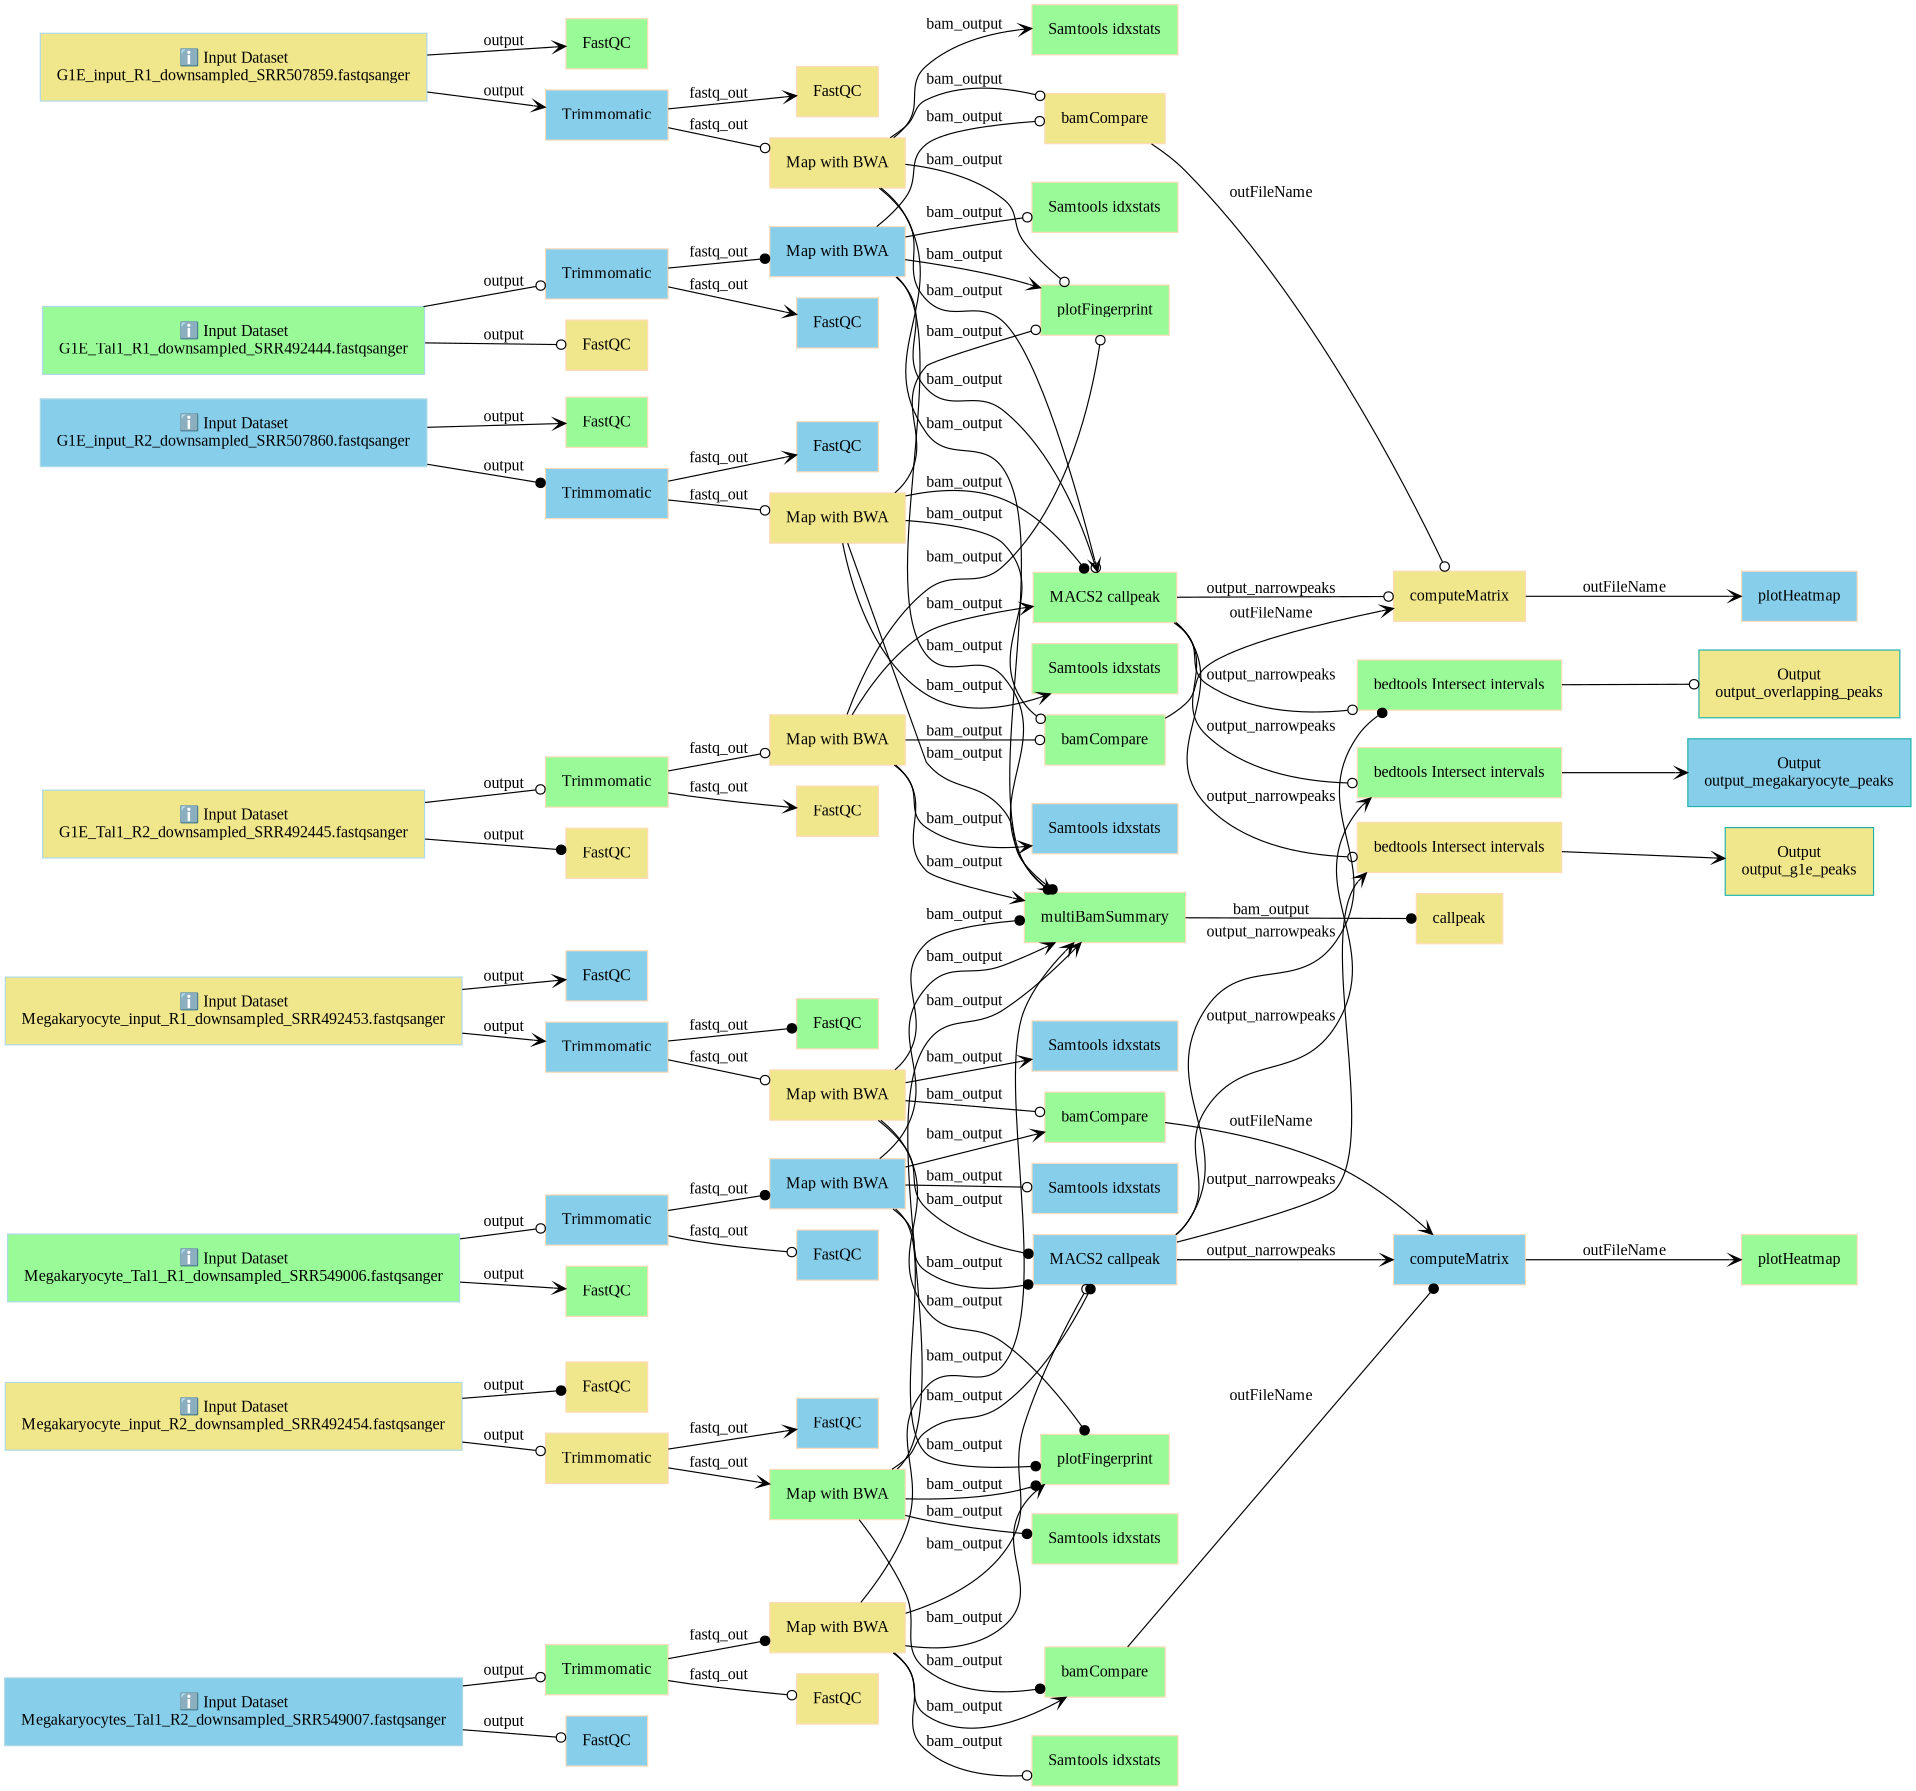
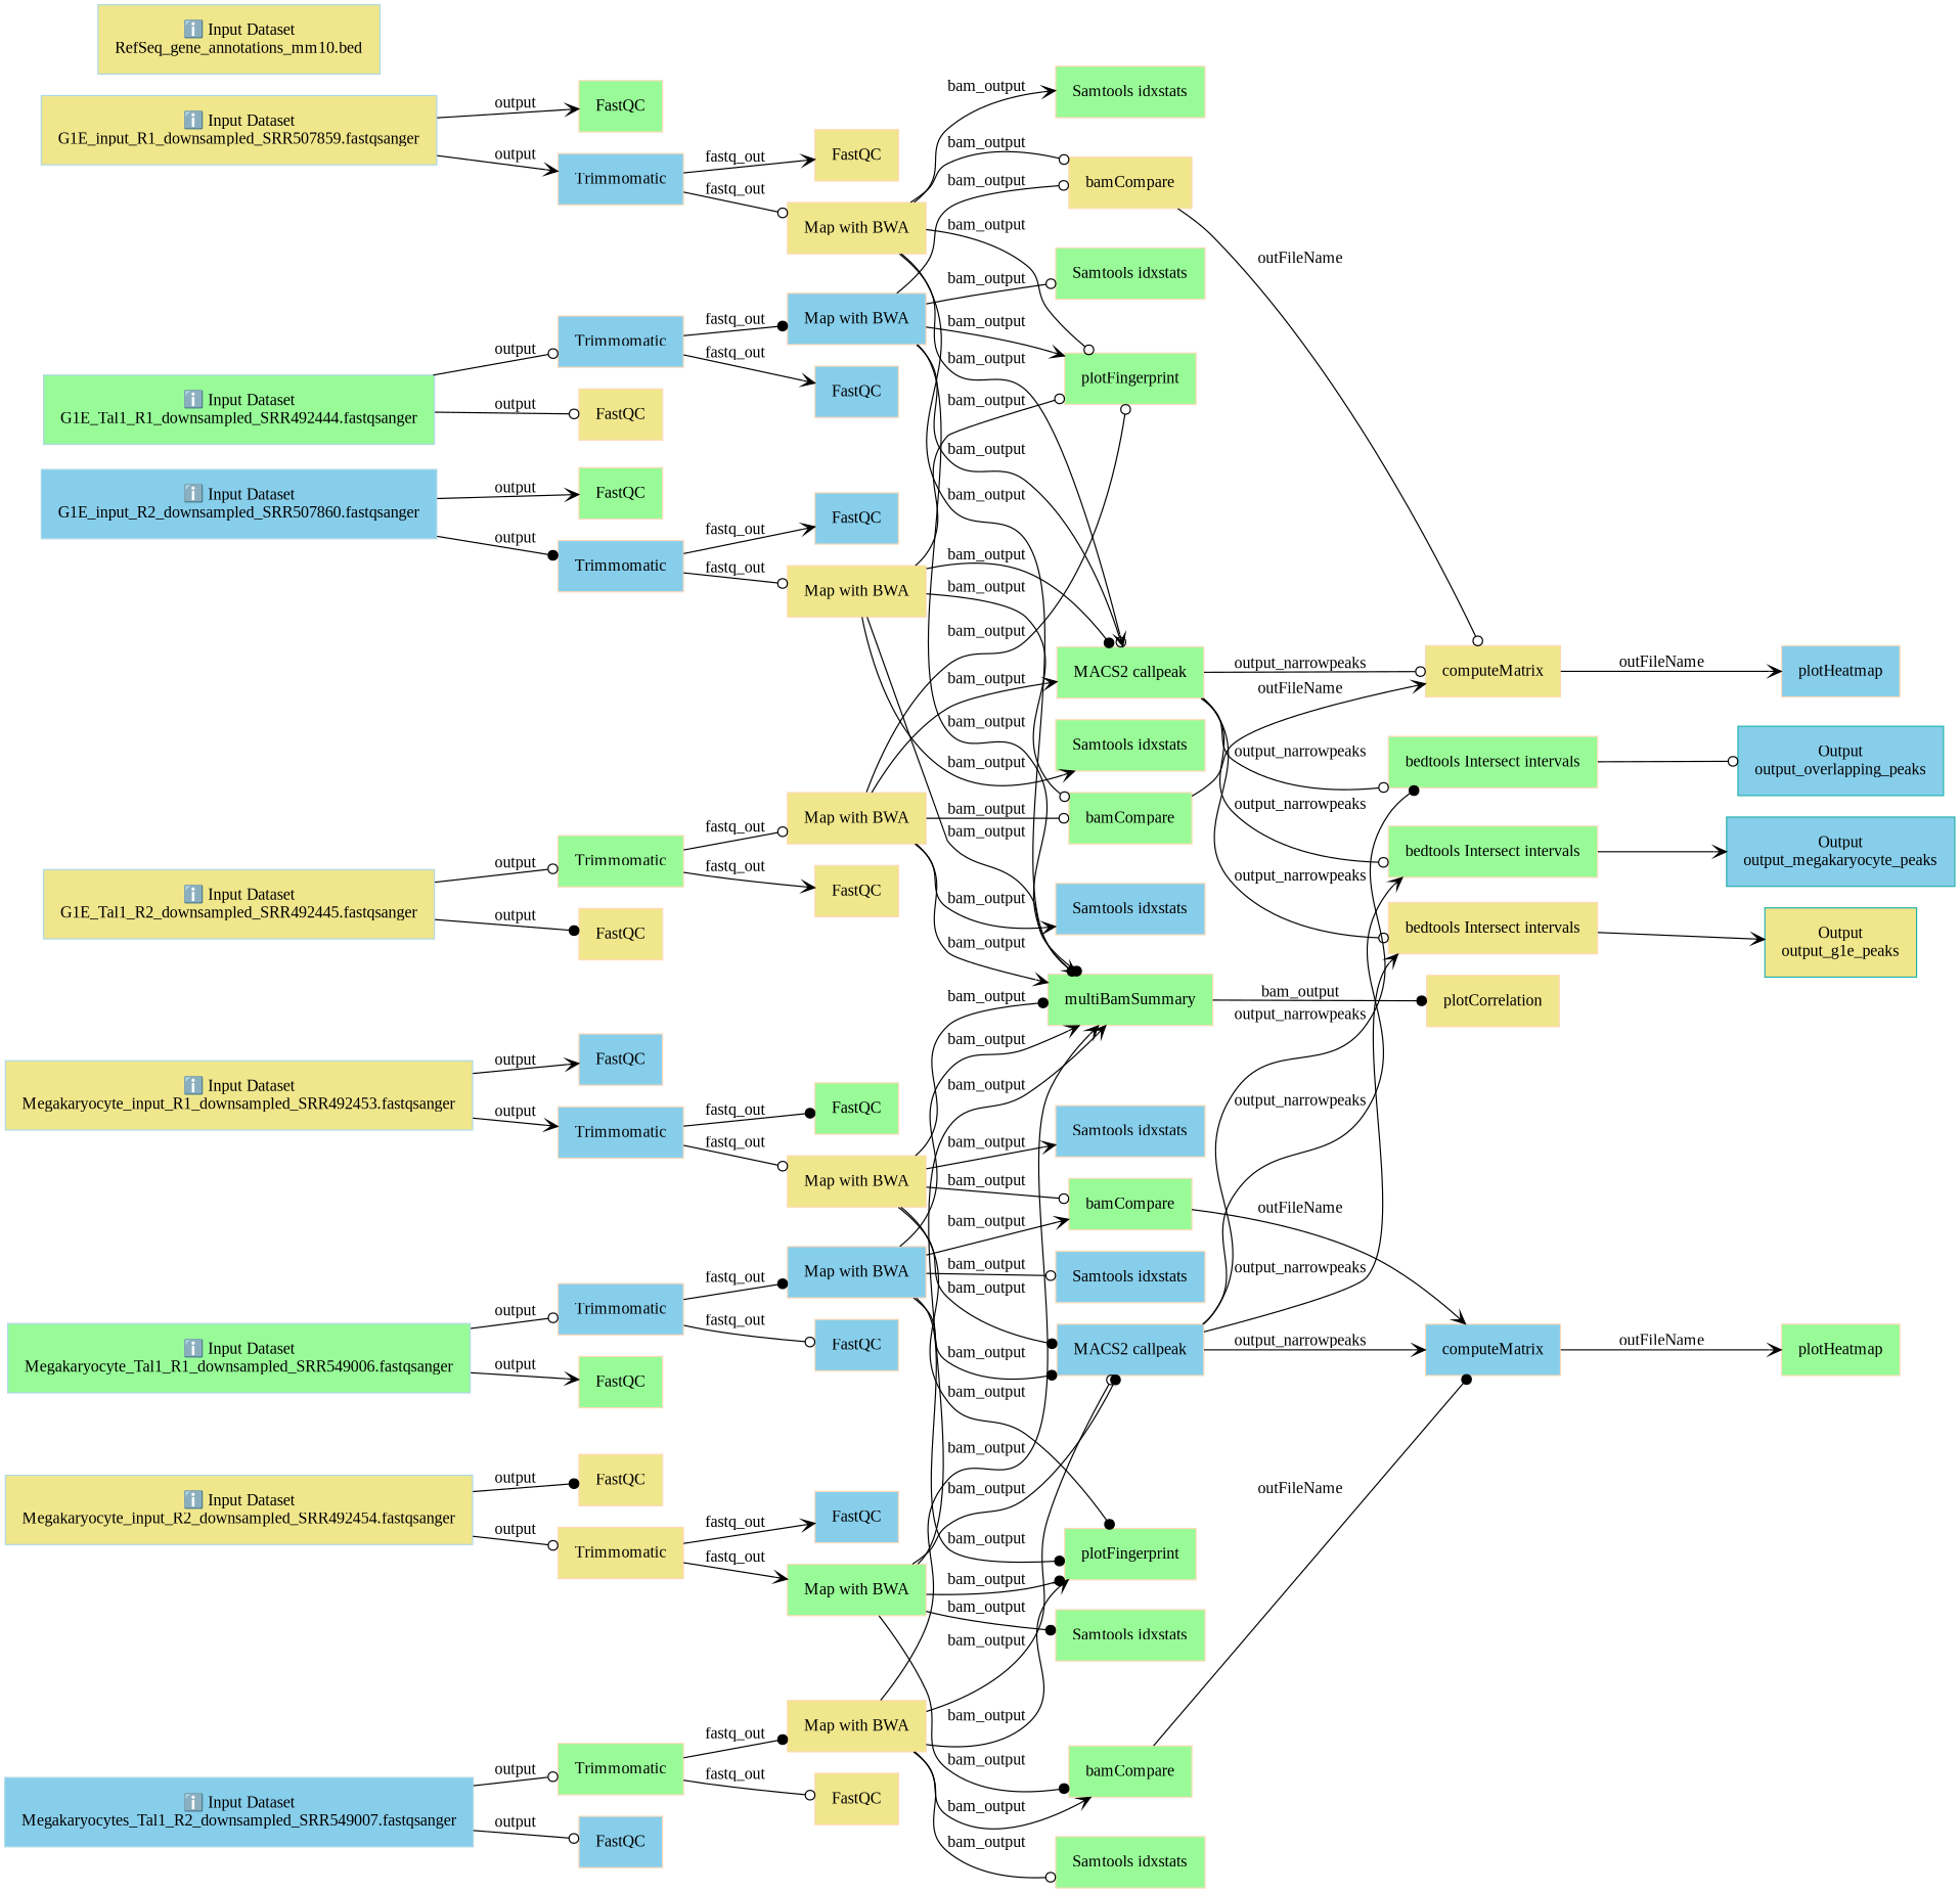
  digraph {
    fontname="Liberation Serif"
    rankdir=LR
    node [color=peachpuff fillcolor=palegreen fontname="Liberation Serif" margin="0.2,0.2" shape=box style=filled]
    edge [arrowhead=vee fontname="Liberation Serif"]
    n1 [color=lightblue fillcolor=khaki label="ℹ️ Input Dataset\nG1E_input_R1_downsampled_SRR507859.fastqsanger"]
    n2 [label=FastQC]
    n3 [fillcolor=skyblue label=Trimmomatic]
    n4 [fillcolor=khaki label=FastQC]
    n5 [fillcolor=khaki label="Map with BWA"]
    n6 [color=lightblue fillcolor=skyblue label="ℹ️ Input Dataset\nG1E_input_R2_downsampled_SRR507860.fastqsanger"]
    n7 [label=FastQC]
    n8 [fillcolor=skyblue label=Trimmomatic]
    n9 [fillcolor=skyblue label=FastQC]
    n10 [fillcolor=khaki label="Map with BWA"]
    n11 [color=lightblue label="ℹ️ Input Dataset\nG1E_Tal1_R1_downsampled_SRR492444.fastqsanger"]
    n12 [fillcolor=khaki label=FastQC]
    n13 [fillcolor=skyblue label=Trimmomatic]
    n14 [fillcolor=skyblue label=FastQC]
    n15 [fillcolor=skyblue label="Map with BWA"]
    n16 [color=lightblue fillcolor=khaki label="ℹ️ Input Dataset\nG1E_Tal1_R2_downsampled_SRR492445.fastqsanger"]
    n17 [fillcolor=khaki label=FastQC]
    n18 [label=Trimmomatic]
    n19 [fillcolor=khaki label=FastQC]
    n20 [fillcolor=khaki label="Map with BWA"]
    n21 [color=lightblue fillcolor=khaki label="ℹ️ Input Dataset\nMegakaryocyte_input_R1_downsampled_SRR492453.fastqsanger"]
    n22 [fillcolor=skyblue label=FastQC]
    n23 [fillcolor=skyblue label=Trimmomatic]
    n24 [label=FastQC]
    n25 [fillcolor=khaki label="Map with BWA"]
    n26 [color=lightblue fillcolor=khaki label="ℹ️ Input Dataset\nMegakaryocyte_input_R2_downsampled_SRR492454.fastqsanger"]
    n27 [fillcolor=khaki label=FastQC]
    n28 [fillcolor=khaki label=Trimmomatic]
    n29 [fillcolor=skyblue label=FastQC]
    n30 [label="Map with BWA"]
    n31 [color=lightblue label="ℹ️ Input Dataset\nMegakaryocyte_Tal1_R1_downsampled_SRR549006.fastqsanger"]
    n32 [label=FastQC]
    n33 [fillcolor=skyblue label=Trimmomatic]
    n34 [fillcolor=skyblue label=FastQC]
    n35 [fillcolor=skyblue label="Map with BWA"]
    n36 [color=lightblue fillcolor=skyblue label="ℹ️ Input Dataset\nMegakaryocytes_Tal1_R2_downsampled_SRR549007.fastqsanger"]
    n37 [fillcolor=skyblue label=FastQC]
    n38 [label=Trimmomatic]
    n39 [fillcolor=khaki label=FastQC]
    n40 [fillcolor=khaki label="Map with BWA"]
+   n41 [color=lightblue fillcolor=khaki label="ℹ️ Input Dataset\nRefSeq_gene_annotations_mm10.bed"]
    n42 [label="Samtools idxstats"]
    n43 [fillcolor=khaki label=bamCompare]
    n44 [label=plotFingerprint]
    n45 [label="MACS2 callpeak"]
    n46 [label=multiBamSummary]
    n47 [label="Samtools idxstats"]
    n48 [label=bamCompare]
    n49 [label="Samtools idxstats"]
    n50 [fillcolor=skyblue label="Samtools idxstats"]
    n51 [fillcolor=skyblue label="Samtools idxstats"]
    n52 [label=bamCompare]
    n53 [label=plotFingerprint]
    n54 [fillcolor=skyblue label="MACS2 callpeak"]
    n55 [label="Samtools idxstats"]
    n56 [label=bamCompare]
    n57 [fillcolor=skyblue label="Samtools idxstats"]
    n58 [label="Samtools idxstats"]
    n59 [fillcolor=khaki label=computeMatrix]
    n60 [label="bedtools Intersect intervals"]
    n61 [fillcolor=khaki label="bedtools Intersect intervals"]
    n62 [label="bedtools Intersect intervals"]
-   n63 [fillcolor=khaki label=callpeak]
+   n63 [fillcolor=khaki label=plotCorrelation]
    n64 [fillcolor=skyblue label=computeMatrix]
    n65 [fillcolor=skyblue label=plotHeatmap]
-   n66 [color=lightseagreen fillcolor=khaki label="Output\noutput_overlapping_peaks"]
+   n66 [color=lightseagreen fillcolor=skyblue label="Output\noutput_overlapping_peaks"]
    n67 [color=lightseagreen fillcolor=khaki label="Output\noutput_g1e_peaks"]
    n68 [color=lightseagreen fillcolor=skyblue label="Output\noutput_megakaryocyte_peaks"]
    n69 [label=plotHeatmap]
    n1 -> n2 [label=output]
    n1 -> n3 [label=output]
    n3 -> n4 [label=fastq_out]
    n3 -> n5 [arrowhead=odot label=fastq_out]
    n5 -> n42 [label=bam_output]
    n5 -> n43 [arrowhead=odot label=bam_output]
    n5 -> n44 [arrowhead=odot label=bam_output]
    n5 -> n45 [label=bam_output]
    n5 -> n46 [arrowhead=dot label=bam_output]
    n6 -> n7 [label=output]
    n6 -> n8 [arrowhead=dot label=output]
    n8 -> n9 [label=fastq_out]
    n8 -> n10 [arrowhead=odot label=fastq_out]
    n10 -> n44 [arrowhead=odot label=bam_output]
    n10 -> n45 [arrowhead=dot label=bam_output]
    n10 -> n46 [arrowhead=dot label=bam_output]
    n10 -> n47 [label=bam_output]
    n10 -> n48 [arrowhead=odot label=bam_output]
    n11 -> n12 [arrowhead=odot label=output]
    n11 -> n13 [arrowhead=odot label=output]
    n13 -> n14 [label=fastq_out]
    n13 -> n15 [arrowhead=dot label=fastq_out]
    n15 -> n43 [arrowhead=odot label=bam_output]
    n15 -> n44 [label=bam_output]
    n15 -> n45 [arrowhead=odot label=bam_output]
    n15 -> n46 [label=bam_output]
    n15 -> n49 [arrowhead=odot label=bam_output]
    n16 -> n17 [arrowhead=dot label=output]
    n16 -> n18 [arrowhead=odot label=output]
    n18 -> n19 [label=fastq_out]
    n18 -> n20 [arrowhead=odot label=fastq_out]
    n20 -> n44 [arrowhead=odot label=bam_output]
    n20 -> n45 [label=bam_output]
    n20 -> n46 [label=bam_output]
    n20 -> n48 [arrowhead=odot label=bam_output]
    n20 -> n50 [label=bam_output]
    n21 -> n22 [label=output]
    n21 -> n23 [label=output]
    n23 -> n24 [arrowhead=dot label=fastq_out]
    n23 -> n25 [arrowhead=odot label=fastq_out]
    n25 -> n46 [arrowhead=dot label=bam_output]
    n25 -> n51 [label=bam_output]
    n25 -> n52 [arrowhead=odot label=bam_output]
    n25 -> n53 [arrowhead=dot label=bam_output]
    n25 -> n54 [arrowhead=dot label=bam_output]
    n26 -> n27 [arrowhead=dot label=output]
    n26 -> n28 [arrowhead=odot label=output]
    n28 -> n29 [label=fastq_out]
    n28 -> n30 [label=fastq_out]
    n30 -> n46 [label=bam_output]
    n30 -> n53 [arrowhead=dot label=bam_output]
    n30 -> n54 [arrowhead=dot label=bam_output]
    n30 -> n55 [arrowhead=dot label=bam_output]
    n30 -> n56 [arrowhead=dot label=bam_output]
    n31 -> n32 [label=output]
    n31 -> n33 [arrowhead=odot label=output]
    n33 -> n34 [arrowhead=odot label=fastq_out]
    n33 -> n35 [arrowhead=dot label=fastq_out]
    n35 -> n46 [label=bam_output]
    n35 -> n52 [label=bam_output]
    n35 -> n53 [arrowhead=dot label=bam_output]
    n35 -> n54 [arrowhead=dot label=bam_output]
    n35 -> n57 [arrowhead=odot label=bam_output]
    n36 -> n37 [arrowhead=odot label=output]
    n36 -> n38 [arrowhead=odot label=output]
    n38 -> n39 [arrowhead=odot label=fastq_out]
    n38 -> n40 [arrowhead=dot label=fastq_out]
    n40 -> n46 [label=bam_output]
    n40 -> n53 [label=bam_output]
    n40 -> n54 [arrowhead=odot label=bam_output]
    n40 -> n56 [label=bam_output]
    n40 -> n58 [arrowhead=odot label=bam_output]
    n43 -> n59 [arrowhead=odot label=outFileName]
    n45 -> n59 [arrowhead=odot label=output_narrowpeaks]
    n45 -> n60 [arrowhead=odot label=output_narrowpeaks]
    n45 -> n61 [arrowhead=odot label=output_narrowpeaks]
    n45 -> n62 [arrowhead=odot label=output_narrowpeaks]
    n46 -> n63 [arrowhead=dot label=bam_output]
    n48 -> n59 [label=outFileName]
    n52 -> n64 [label=outFileName]
    n54 -> n60 [arrowhead=dot label=output_narrowpeaks]
    n54 -> n61 [label=output_narrowpeaks]
    n54 -> n62 [label=output_narrowpeaks]
    n54 -> n64 [label=output_narrowpeaks]
    n56 -> n64 [arrowhead=dot label=outFileName]
    n59 -> n65 [label=outFileName]
    n60 -> n66 [arrowhead=odot]
    n61 -> n67
    n62 -> n68
    n64 -> n69 [label=outFileName]
  }
